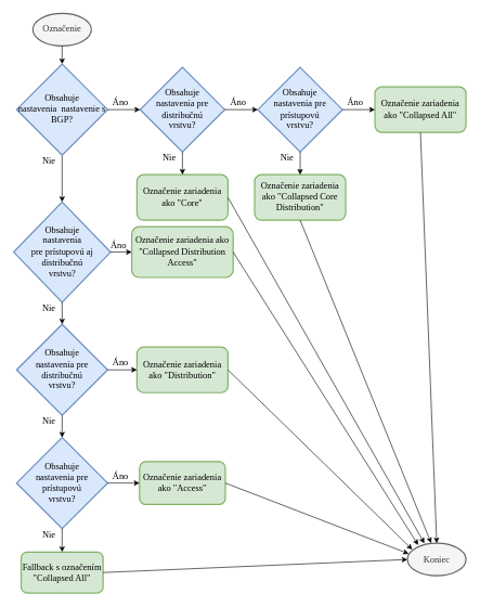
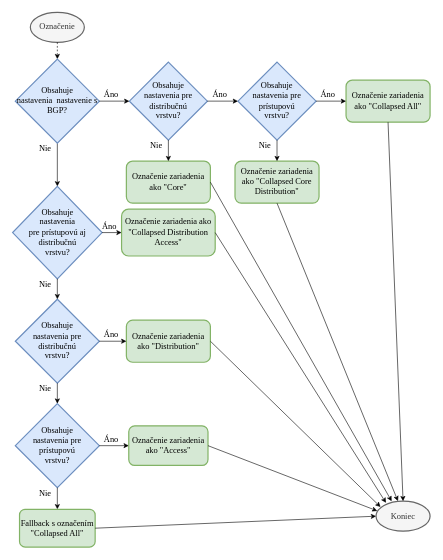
  <mxCell id="0" />
  <mxCell id="1" parent="0" />
  <mxCell id="2" value="Označenie" style="strokeWidth=2;html=1;shape=mxgraph.flowchart.start_1;whiteSpace=wrap;fontFamily=Vafle VUT;fillColor=#f5f5f5;strokeColor=#666666;fontColor=#333333;fontSize=14;" parent="1" vertex="1"><mxGeometry x="50" y="20" width="90" height="50" as="geometry" /></mxCell>
- <mxCell id="3" value="" style="endArrow=classic;html=1;exitX=0.5;exitY=1;exitDx=0;exitDy=0;exitPerimeter=0;entryX=0.5;entryY=0;entryDx=0;entryDy=0;fontFamily=Vafle VUT;fontSize=14;" parent="1" source="2" target="5" edge="1"><mxGeometry width="50" height="50" relative="1" as="geometry"><mxPoint x="25" as="sourcePoint" y="1188" /><mxPoint x="135" y="108" as="targetPoint" /></mxGeometry></mxCell>
+ <mxCell id="3" value="" style="endArrow=classic;html=1;exitX=0.5;exitY=1;exitDx=0;exitDy=0;exitPerimeter=0;entryX=0.5;entryY=0;entryDx=0;entryDy=0;fontFamily=Vafle VUT;fontSize=14;dashed=1;" parent="1" source="2" target="5" edge="1"><mxGeometry width="50" height="50" relative="1" as="geometry"><mxPoint x="25" as="sourcePoint" y="1188" /><mxPoint x="135" y="108" as="targetPoint" /></mxGeometry></mxCell>
  <mxCell id="4" value="" style="endArrow=classic;html=1;exitX=0.5;exitY=1;exitDx=0;exitDy=0;entryX=0.5;entryY=0;entryDx=0;entryDy=0;fontFamily=Vafle VUT;fontSize=14;" parent="1" source="5" target="7" edge="1"><mxGeometry width="50" height="50" relative="1" as="geometry"><mxPoint x="-505" y="107.52" as="sourcePoint" /><mxPoint x="-545" y="1058" as="targetPoint" /></mxGeometry></mxCell>
  <mxCell id="5" value="&lt;font style=&quot;font-size: 14px&quot;&gt;Obsahuje &lt;br&gt;nastavenia&amp;nbsp; nastavenie s BGP?&lt;/font&gt;" style="rhombus;whiteSpace=wrap;html=1;fillColor=#dae8fc;strokeColor=#6c8ebf;strokeWidth=2;fontFamily=Vafle VUT;fontSize=14;" parent="1" vertex="1"><mxGeometry x="25" y="98" width="140" height="140" as="geometry" /></mxCell>
  <mxCell id="6" value="&lt;font style=&quot;font-size: 14px&quot;&gt;Obsahuje &lt;br&gt;nastavenia pre distribučnú &lt;br&gt;vrstvu?&lt;/font&gt;" style="rhombus;whiteSpace=wrap;html=1;fillColor=#dae8fc;strokeColor=#6c8ebf;strokeWidth=2;fontFamily=Vafle VUT;fontSize=14;" parent="1" vertex="1"><mxGeometry x="215" y="103" width="130" height="130" as="geometry" /></mxCell>
  <mxCell id="7" value="&lt;font style=&quot;font-size: 14px&quot;&gt;Obsahuje &lt;br&gt;nastavenia &lt;br&gt;pre prístupovú aj distribučnú &lt;br&gt;vrstvu?&lt;/font&gt;" style="rhombus;whiteSpace=wrap;html=1;fillColor=#dae8fc;strokeColor=#6c8ebf;strokeWidth=2;fontFamily=Vafle VUT;fontSize=14;" parent="1" vertex="1"><mxGeometry x="20.5" y="310" width="149" height="154" as="geometry" /></mxCell>
  <mxCell id="8" value="&lt;font style=&quot;font-size: 14px;&quot;&gt;Nie&lt;/font&gt;" style="text;html=1;strokeColor=none;fillColor=none;align=center;verticalAlign=middle;whiteSpace=wrap;rounded=0;fontFamily=Vafle VUT;fontSize=14;" parent="1" vertex="1"><mxGeometry x="55" y="238" width="40" height="20" as="geometry" /></mxCell>
  <mxCell id="9" value="" style="endArrow=classic;html=1;exitX=1;exitY=0.5;exitDx=0;exitDy=0;entryX=0;entryY=0.5;entryDx=0;entryDy=0;fontFamily=Vafle VUT;fontSize=14;" parent="1" source="5" target="6" edge="1"><mxGeometry width="50" height="50" relative="1" as="geometry"><mxPoint x="-575" y="1098" as="sourcePoint" /><mxPoint x="-525" y="1048" as="targetPoint" /></mxGeometry></mxCell>
  <mxCell id="10" value="&lt;font style=&quot;font-size: 14px;&quot;&gt;Áno&lt;/font&gt;" style="text;html=1;strokeColor=none;fillColor=none;align=center;verticalAlign=middle;whiteSpace=wrap;rounded=0;fontFamily=Vafle VUT;fontSize=14;" parent="1" vertex="1"><mxGeometry x="165" y="148" width="40" height="20" as="geometry" /></mxCell>
  <mxCell id="11" value="&lt;font style=&quot;font-size: 14px;&quot;&gt;Označenie zariadenia ako &quot;Collapsed Distribution Access&quot;&lt;/font&gt;" style="rounded=1;whiteSpace=wrap;html=1;strokeWidth=2;fillColor=#d5e8d4;strokeColor=#82b366;fontFamily=Vafle VUT;fontSize=14;" parent="1" vertex="1"><mxGeometry x="202" y="348" width="156" height="78" as="geometry" /></mxCell>
  <mxCell id="12" value="" style="endArrow=classic;html=1;exitX=1;exitY=0.5;exitDx=0;exitDy=0;entryX=0;entryY=0.5;entryDx=0;entryDy=0;fontFamily=Vafle VUT;fontSize=14;" parent="1" source="7" target="11" edge="1"><mxGeometry width="50" height="50" relative="1" as="geometry"><mxPoint x="165" y="348" as="sourcePoint" /><mxPoint x="215" y="348" as="targetPoint" /></mxGeometry></mxCell>
  <mxCell id="13" value="&lt;font style=&quot;font-size: 14px;&quot;&gt;Áno&lt;/font&gt;" style="text;html=1;strokeColor=none;fillColor=none;align=center;verticalAlign=middle;whiteSpace=wrap;rounded=0;fontFamily=Vafle VUT;fontSize=14;" parent="1" vertex="1"><mxGeometry x="162" y="368" width="40" height="20" as="geometry" /></mxCell>
  <mxCell id="14" value="&lt;font style=&quot;font-size: 14px&quot;&gt;Obsahuje &lt;br&gt;nastavenia pre distribučnú &lt;br&gt;vrstvu?&lt;/font&gt;" style="rhombus;whiteSpace=wrap;html=1;fillColor=#dae8fc;strokeColor=#6c8ebf;strokeWidth=2;fontFamily=Vafle VUT;fontSize=14;" parent="1" vertex="1"><mxGeometry x="25" y="498" width="140" height="140" as="geometry" /></mxCell>
  <mxCell id="15" value="" style="endArrow=classic;html=1;exitX=0.5;exitY=1;exitDx=0;exitDy=0;entryX=0.5;entryY=0;entryDx=0;entryDy=0;fontFamily=Vafle VUT;fontSize=14;" parent="1" source="7" target="14" edge="1"><mxGeometry width="50" height="50" relative="1" as="geometry"><mxPoint x="115" y="458" as="sourcePoint" /><mxPoint x="175" y="468" as="targetPoint" /></mxGeometry></mxCell>
  <mxCell id="16" value="&lt;font style=&quot;font-size: 14px;&quot;&gt;Nie&lt;/font&gt;" style="text;html=1;strokeColor=none;fillColor=none;align=center;verticalAlign=middle;whiteSpace=wrap;rounded=0;fontFamily=Vafle VUT;fontSize=14;" parent="1" vertex="1"><mxGeometry x="55" y="464" width="40" height="20" as="geometry" /></mxCell>
  <mxCell id="17" value="&lt;font style=&quot;font-size: 14px;&quot;&gt;Označenie zariadenia ako &quot;Distribution&quot;&lt;/font&gt;" style="rounded=1;whiteSpace=wrap;html=1;strokeWidth=2;fillColor=#d5e8d4;strokeColor=#82b366;fontFamily=Vafle VUT;fontSize=14;" parent="1" vertex="1"><mxGeometry x="210" y="533" width="140" height="70" as="geometry" /></mxCell>
  <mxCell id="18" value="" style="endArrow=classic;html=1;entryX=0;entryY=0.5;entryDx=0;entryDy=0;exitX=1;exitY=0.5;exitDx=0;exitDy=0;fontFamily=Vafle VUT;fontSize=14;" parent="1" source="14" target="17" edge="1"><mxGeometry width="50" height="50" relative="1" as="geometry"><mxPoint x="165" y="578" as="sourcePoint" /><mxPoint x="205" y="516" as="targetPoint" /></mxGeometry></mxCell>
  <mxCell id="19" value="&lt;font style=&quot;font-size: 14px;&quot;&gt;Áno&lt;/font&gt;" style="text;html=1;strokeColor=none;fillColor=none;align=center;verticalAlign=middle;whiteSpace=wrap;rounded=0;fontFamily=Vafle VUT;fontSize=14;" parent="1" vertex="1"><mxGeometry x="165" y="548" width="40" height="20" as="geometry" /></mxCell>
  <mxCell id="20" value="&lt;font style=&quot;font-size: 14px&quot;&gt;Obsahuje &lt;br&gt;nastavenia pre prístupovú &lt;br&gt;vrstvu?&lt;/font&gt;" style="rhombus;whiteSpace=wrap;html=1;fillColor=#dae8fc;strokeColor=#6c8ebf;strokeWidth=2;fontFamily=Vafle VUT;fontSize=14;" parent="1" vertex="1"><mxGeometry x="25" y="672" width="140" height="140" as="geometry" /></mxCell>
  <mxCell id="21" value="" style="endArrow=classic;html=1;entryX=0.5;entryY=0;entryDx=0;entryDy=0;exitX=0.5;exitY=1;exitDx=0;exitDy=0;fontFamily=Vafle VUT;fontSize=14;" parent="1" source="14" target="20" edge="1"><mxGeometry width="50" height="50" relative="1" as="geometry"><mxPoint x="145" y="628" as="sourcePoint" /><mxPoint x="175" y="624" as="targetPoint" /></mxGeometry></mxCell>
  <mxCell id="22" value="&lt;font style=&quot;font-size: 14px;&quot;&gt;Nie&lt;/font&gt;" style="text;html=1;strokeColor=none;fillColor=none;align=center;verticalAlign=middle;whiteSpace=wrap;rounded=0;fontFamily=Vafle VUT;fontSize=14;" parent="1" vertex="1"><mxGeometry x="55" y="638" width="40" height="20" as="geometry" /></mxCell>
  <mxCell id="23" value="&lt;font style=&quot;font-size: 14px;&quot;&gt;Označenie zariadenia ako &quot;Access&quot;&lt;/font&gt;" style="rounded=1;whiteSpace=wrap;html=1;strokeWidth=2;fillColor=#d5e8d4;strokeColor=#82b366;fontFamily=Vafle VUT;fontSize=14;" parent="1" vertex="1"><mxGeometry x="214" y="709" width="132" height="66" as="geometry" /></mxCell>
  <mxCell id="24" value="" style="endArrow=classic;html=1;entryX=0;entryY=0.5;entryDx=0;entryDy=0;exitX=1;exitY=0.5;exitDx=0;exitDy=0;fontFamily=Vafle VUT;fontSize=14;" parent="1" source="20" target="23" edge="1"><mxGeometry width="50" height="50" relative="1" as="geometry"><mxPoint x="175" y="728" as="sourcePoint" /><mxPoint x="205" y="671" as="targetPoint" /></mxGeometry></mxCell>
  <mxCell id="25" value="&lt;font style=&quot;font-size: 14px;&quot;&gt;Áno&lt;/font&gt;" style="text;html=1;strokeColor=none;fillColor=none;align=center;verticalAlign=middle;whiteSpace=wrap;rounded=0;fontFamily=Vafle VUT;fontSize=14;" parent="1" vertex="1"><mxGeometry x="165" y="722" width="40" height="20" as="geometry" /></mxCell>
  <mxCell id="26" value="" style="endArrow=classic;html=1;entryX=0.5;entryY=0;entryDx=0;entryDy=0;fontFamily=Vafle VUT;fontSize=14;exitX=0.5;exitY=1;exitDx=0;exitDy=0;" parent="1" target="28" edge="1" source="20"><mxGeometry width="50" height="50" relative="1" as="geometry"><mxPoint x="175" y="808" as="sourcePoint" /><mxPoint x="135" y="788" as="targetPoint" /></mxGeometry></mxCell>
  <mxCell id="27" value="&lt;font style=&quot;font-size: 14px;&quot;&gt;Nie&lt;/font&gt;" style="text;html=1;strokeColor=none;fillColor=none;align=center;verticalAlign=middle;whiteSpace=wrap;rounded=0;fontFamily=Vafle VUT;fontSize=14;" parent="1" vertex="1"><mxGeometry x="55" y="812" width="40" height="20" as="geometry" /></mxCell>
  <mxCell id="28" value="&lt;font style=&quot;font-size: 14px;&quot;&gt;Fallback s označením &quot;Collapsed All&quot;&lt;/font&gt;" style="rounded=1;whiteSpace=wrap;html=1;strokeWidth=2;fillColor=#d5e8d4;strokeColor=#82b366;fontFamily=Vafle VUT;fontSize=14;" parent="1" vertex="1"><mxGeometry x="32" y="848" width="126" height="63" as="geometry" /></mxCell>
  <mxCell id="29" value="&lt;font style=&quot;font-size: 14px;&quot;&gt;Označenie zariadenia ako &quot;Core&quot;&lt;/font&gt;" style="rounded=1;whiteSpace=wrap;html=1;strokeWidth=2;fillColor=#d5e8d4;strokeColor=#82b366;fontFamily=Vafle VUT;fontSize=14;" parent="1" vertex="1"><mxGeometry x="210" y="268" width="140" height="70" as="geometry" /></mxCell>
  <mxCell id="30" value="" style="endArrow=classic;html=1;exitX=0.5;exitY=1;exitDx=0;exitDy=0;entryX=0.5;entryY=0;entryDx=0;entryDy=0;fontFamily=Vafle VUT;fontSize=14;" parent="1" source="6" target="29" edge="1"><mxGeometry width="50" height="50" relative="1" as="geometry"><mxPoint x="305" y="248" as="sourcePoint" /><mxPoint x="305" y="248" as="targetPoint" /></mxGeometry></mxCell>
  <mxCell id="31" value="&lt;font style=&quot;font-size: 14px;&quot;&gt;Nie&lt;/font&gt;" style="text;html=1;strokeColor=none;fillColor=none;align=center;verticalAlign=middle;whiteSpace=wrap;rounded=0;fontFamily=Vafle VUT;fontSize=14;" parent="1" vertex="1"><mxGeometry x="240" y="233" width="40" height="20" as="geometry" /></mxCell>
  <mxCell id="32" value="&lt;font style=&quot;font-size: 14px&quot;&gt;Obsahuje &lt;br&gt;nastavenia pre prístupovú&lt;br&gt;vrstvu?&lt;/font&gt;" style="rhombus;whiteSpace=wrap;html=1;fillColor=#dae8fc;strokeColor=#6c8ebf;strokeWidth=2;fontFamily=Vafle VUT;fontSize=14;" parent="1" vertex="1"><mxGeometry x="396" y="103" width="130" height="130" as="geometry" /></mxCell>
  <mxCell id="33" value="" style="endArrow=classic;html=1;entryX=0;entryY=0.5;entryDx=0;entryDy=0;exitX=1;exitY=0.5;exitDx=0;exitDy=0;fontFamily=Vafle VUT;fontSize=14;" parent="1" source="6" target="32" edge="1"><mxGeometry width="50" height="50" relative="1" as="geometry"><mxPoint x="345" y="198" as="sourcePoint" /><mxPoint x="395" y="168" as="targetPoint" /></mxGeometry></mxCell>
  <mxCell id="34" value="&lt;font style=&quot;font-size: 14px;&quot;&gt;Áno&lt;/font&gt;" style="text;html=1;strokeColor=none;fillColor=none;align=center;verticalAlign=middle;whiteSpace=wrap;rounded=0;fontFamily=Vafle VUT;fontSize=14;" parent="1" vertex="1"><mxGeometry x="346" y="148" width="40" height="20" as="geometry" /></mxCell>
  <mxCell id="35" value="&lt;font style=&quot;font-size: 14px;&quot;&gt;Označenie zariadenia ako &quot;Collapsed Core Distribution&quot;&lt;/font&gt;" style="rounded=1;whiteSpace=wrap;html=1;strokeWidth=2;fillColor=#d5e8d4;strokeColor=#82b366;fontFamily=Vafle VUT;fontSize=14;" parent="1" vertex="1"><mxGeometry x="391" y="268" width="140" height="70" as="geometry" /></mxCell>
  <mxCell id="36" value="" style="endArrow=classic;html=1;entryX=0.5;entryY=0;entryDx=0;entryDy=0;exitX=0.5;exitY=1;exitDx=0;exitDy=0;fontFamily=Vafle VUT;fontSize=14;" parent="1" source="32" target="35" edge="1"><mxGeometry width="50" height="50" relative="1" as="geometry"><mxPoint x="475" y="248" as="sourcePoint" /><mxPoint x="476" y="248" as="targetPoint" /></mxGeometry></mxCell>
  <mxCell id="37" value="&lt;font style=&quot;font-size: 14px;&quot;&gt;Nie&lt;/font&gt;" style="text;html=1;strokeColor=none;fillColor=none;align=center;verticalAlign=middle;whiteSpace=wrap;rounded=0;fontFamily=Vafle VUT;fontSize=14;" parent="1" vertex="1"><mxGeometry x="421" y="233" width="40" height="20" as="geometry" /></mxCell>
  <mxCell id="38" value="&lt;font style=&quot;font-size: 14px;&quot;&gt;Označenie zariadenia ako &quot;Collapsed All&quot;&lt;/font&gt;" style="rounded=1;whiteSpace=wrap;html=1;strokeWidth=2;fillColor=#d5e8d4;strokeColor=#82b366;fontFamily=Vafle VUT;fontSize=14;" parent="1" vertex="1"><mxGeometry x="576" y="133" width="140" height="70" as="geometry" /></mxCell>
  <mxCell id="39" value="" style="endArrow=classic;html=1;entryX=0;entryY=0.5;entryDx=0;entryDy=0;exitX=1;exitY=0.5;exitDx=0;exitDy=0;fontFamily=Vafle VUT;fontSize=14;" parent="1" source="32" target="38" edge="1"><mxGeometry width="50" height="50" relative="1" as="geometry"><mxPoint x="525" y="198" as="sourcePoint" /><mxPoint x="556" y="136" as="targetPoint" /></mxGeometry></mxCell>
  <mxCell id="40" value="&lt;font style=&quot;font-size: 14px;&quot;&gt;Áno&lt;/font&gt;" style="text;html=1;strokeColor=none;fillColor=none;align=center;verticalAlign=middle;whiteSpace=wrap;rounded=0;fontFamily=Vafle VUT;fontSize=14;" parent="1" vertex="1"><mxGeometry x="526" y="148" width="40" height="20" as="geometry" /></mxCell>
  <mxCell id="41" value="Koniec" style="strokeWidth=2;html=1;shape=mxgraph.flowchart.start_1;whiteSpace=wrap;fontFamily=Vafle VUT;fillColor=#f5f5f5;strokeColor=#666666;fontColor=#333333;fontSize=14;" parent="1" vertex="1"><mxGeometry x="626" y="834.5" width="90" height="50" as="geometry" /></mxCell>
  <mxCell id="42" value="" style="endArrow=classic;html=1;exitX=1;exitY=0.5;exitDx=0;exitDy=0;entryX=0;entryY=0.5;entryDx=0;entryDy=0;entryPerimeter=0;fontFamily=Vafle VUT;fontSize=14;" parent="1" source="28" target="41" edge="1"><mxGeometry width="50" height="50" relative="1" as="geometry"><mxPoint x="-405" y="1098" as="sourcePoint" /><mxPoint x="-355" y="1048" as="targetPoint" /></mxGeometry></mxCell>
  <mxCell id="43" value="" style="endArrow=classic;html=1;entryX=0.5;entryY=0;entryDx=0;entryDy=0;entryPerimeter=0;exitX=0.5;exitY=1;exitDx=0;exitDy=0;fontFamily=Vafle VUT;fontSize=14;" parent="1" source="38" target="41" edge="1"><mxGeometry width="50" height="50" relative="1" as="geometry"><mxPoint x="-235" y="1098" as="sourcePoint" /><mxPoint x="-185" y="1048" as="targetPoint" /></mxGeometry></mxCell>
  <mxCell id="44" value="" style="endArrow=classic;html=1;exitX=1;exitY=0.5;exitDx=0;exitDy=0;entryX=0.022;entryY=0.323;entryDx=0;entryDy=0;entryPerimeter=0;fontFamily=Vafle VUT;fontSize=14;" parent="1" source="23" target="41" edge="1"><mxGeometry width="50" height="50" relative="1" as="geometry"><mxPoint x="-235" y="1098" as="sourcePoint" /><mxPoint x="-185" y="1048" as="targetPoint" /><Array as="points" /></mxGeometry></mxCell>
  <mxCell id="45" value="" style="endArrow=classic;html=1;exitX=1;exitY=0.5;exitDx=0;exitDy=0;fontFamily=Vafle VUT;fontSize=14;entryX=0.083;entryY=0.193;entryDx=0;entryDy=0;entryPerimeter=0;" parent="1" source="17" edge="1" target="41"><mxGeometry width="50" height="50" relative="1" as="geometry"><mxPoint x="-225" y="1098" as="sourcePoint" /><mxPoint x="585" y="828" as="targetPoint" /></mxGeometry></mxCell>
  <mxCell id="46" value="" style="endArrow=classic;html=1;exitX=1;exitY=0.5;exitDx=0;exitDy=0;fontFamily=Vafle VUT;fontSize=14;entryX=0.184;entryY=0.056;entryDx=0;entryDy=0;entryPerimeter=0;" parent="1" source="11" edge="1" target="41"><mxGeometry width="50" height="50" relative="1" as="geometry"><mxPoint x="-115" y="1098" as="sourcePoint" /><mxPoint x="594" y="823" as="targetPoint" /></mxGeometry></mxCell>
  <mxCell id="47" value="" style="endArrow=classic;html=1;exitX=1;exitY=0.5;exitDx=0;exitDy=0;entryX=0.289;entryY=0.001;entryDx=0;entryDy=0;entryPerimeter=0;fontFamily=Vafle VUT;fontSize=14;" parent="1" source="29" target="41" edge="1"><mxGeometry width="50" height="50" relative="1" as="geometry"><mxPoint x="-115" y="1098" as="sourcePoint" /><mxPoint x="-65" y="1048" as="targetPoint" /></mxGeometry></mxCell>
  <mxCell id="48" value="" style="endArrow=classic;html=1;exitX=0.5;exitY=1;exitDx=0;exitDy=0;entryX=0.405;entryY=-0.004;entryDx=0;entryDy=0;entryPerimeter=0;fontFamily=Vafle VUT;fontSize=14;" parent="1" source="35" target="41" edge="1"><mxGeometry width="50" height="50" relative="1" as="geometry"><mxPoint x="-115" y="1098" as="sourcePoint" /><mxPoint x="-65" y="1048" as="targetPoint" /></mxGeometry></mxCell>
